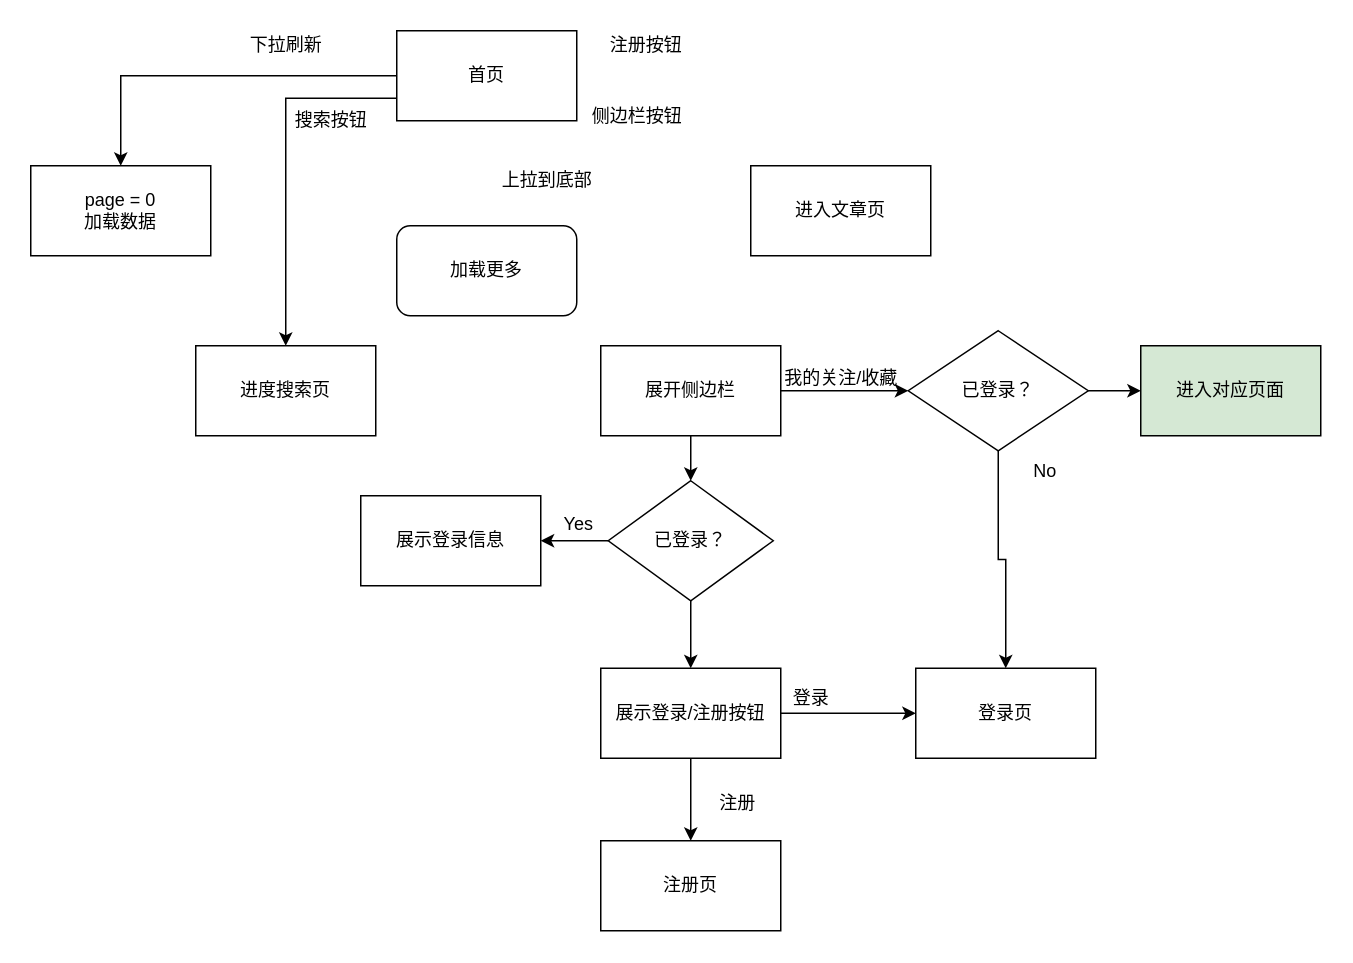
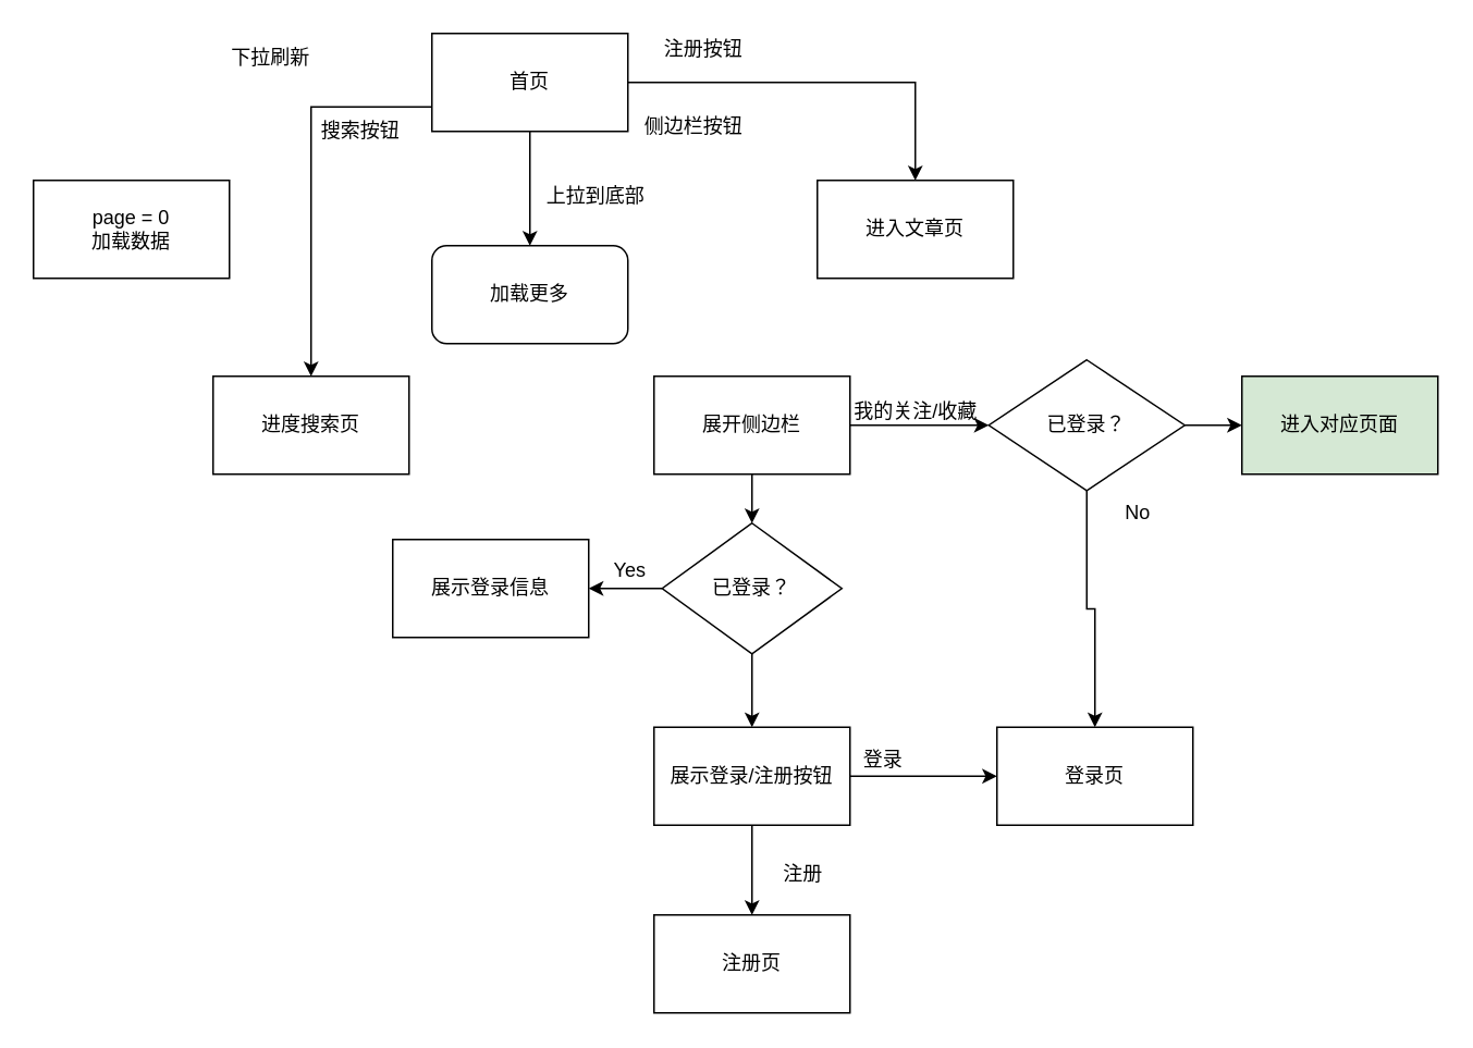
  <mxCell id="0" />
  <mxCell id="1" parent="0" />
- <mxCell id="3" value="" style="edgeStyle=orthogonalEdgeStyle;rounded=0;orthogonalLoop=1;jettySize=auto;html=1;" edge="1" parent="1" source="5" target="7"><mxGeometry relative="1" as="geometry" /></mxCell>
+ <mxCell id="2" value="" style="edgeStyle=orthogonalEdgeStyle;rounded=0;orthogonalLoop=1;jettySize=auto;html=1;" edge="1" parent="1" source="5" target="9"><mxGeometry relative="1" as="geometry" /></mxCell>
+ <mxCell id="4" value="" style="edgeStyle=orthogonalEdgeStyle;rounded=0;orthogonalLoop=1;jettySize=auto;html=1;" edge="1" parent="1" source="5" target="6"><mxGeometry relative="1" as="geometry" /></mxCell>
  <mxCell id="5" value="首页" style="rounded=0;whiteSpace=wrap;html=1;" vertex="1" parent="1"><mxGeometry x="264" y="20" width="120" height="60" as="geometry" /></mxCell>
  <mxCell id="6" value="进入文章页" style="rounded=0;whiteSpace=wrap;html=1;" vertex="1" parent="1"><mxGeometry x="500" y="110" width="120" height="60" as="geometry" /></mxCell>
  <mxCell id="7" value="page = 0&lt;br&gt;加载数据" style="rounded=0;whiteSpace=wrap;html=1;" vertex="1" parent="1"><mxGeometry y="110" width="120" height="60" as="geometry" x="20" /></mxCell>
  <mxCell id="8" style="edgeStyle=orthogonalEdgeStyle;rounded=0;orthogonalLoop=1;jettySize=auto;html=1;exitX=0;exitY=0.75;exitDx=0;exitDy=0;entryX=0.5;entryY=0;entryDx=0;entryDy=0;" edge="1" parent="1" source="5" target="14"><mxGeometry relative="1" as="geometry" /></mxCell>
  <mxCell id="9" value="加载更多" style="whiteSpace=wrap;html=1;rounded=1;" vertex="1" parent="1"><mxGeometry x="264" y="150" width="120" height="60" as="geometry" /></mxCell>
  <mxCell id="10" value="上拉到底部" style="text;html=1;align=center;verticalAlign=middle;resizable=0;points=[];autosize=1;" vertex="1" parent="1"><mxGeometry x="324" y="110" width="80" height="20" as="geometry" /></mxCell>
- <mxCell id="11" value="下拉刷新" style="text;html=1;align=center;verticalAlign=middle;resizable=0;points=[];autosize=1;" vertex="1" parent="1"><mxGeometry x="160" y="20" width="60" height="20" as="geometry" /></mxCell>
+ <mxCell id="11" value="下拉刷新" style="text;html=1;align=center;verticalAlign=middle;resizable=0;points=[];autosize=1;" vertex="1" parent="1"><mxGeometry x="135" y="25" width="60" height="20" as="geometry" /></mxCell>
  <mxCell id="12" value="注册按钮" style="text;html=1;align=center;verticalAlign=middle;resizable=0;points=[];autosize=1;" vertex="1" parent="1"><mxGeometry x="400" y="20" width="60" height="20" as="geometry" /></mxCell>
  <mxCell id="13" value="搜索按钮" style="text;html=1;align=center;verticalAlign=middle;resizable=0;points=[];autosize=1;" vertex="1" parent="1"><mxGeometry x="190" y="70" width="60" height="20" as="geometry" /></mxCell>
  <mxCell id="14" value="进度搜索页" style="rounded=0;whiteSpace=wrap;html=1;" vertex="1" parent="1"><mxGeometry x="130" y="230" width="120" height="60" as="geometry" /></mxCell>
  <mxCell id="15" value="" style="edgeStyle=orthogonalEdgeStyle;rounded=0;orthogonalLoop=1;jettySize=auto;html=1;" edge="1" parent="1" source="17" target="21"><mxGeometry relative="1" as="geometry" /></mxCell>
  <mxCell id="16" value="" style="edgeStyle=orthogonalEdgeStyle;rounded=0;orthogonalLoop=1;jettySize=auto;html=1;" edge="1" parent="1" source="17" target="33"><mxGeometry relative="1" as="geometry" /></mxCell>
  <mxCell id="17" value="展开侧边栏" style="rounded=0;whiteSpace=wrap;html=1;" vertex="1" parent="1"><mxGeometry x="400" y="230" width="120" height="60" as="geometry" /></mxCell>
  <mxCell id="18" value="侧边栏按钮" style="text;html=1;align=center;verticalAlign=middle;resizable=0;points=[];autosize=1;" vertex="1" parent="1"><mxGeometry x="384" y="67" width="80" height="20" as="geometry" /></mxCell>
  <mxCell id="19" value="" style="edgeStyle=orthogonalEdgeStyle;rounded=0;orthogonalLoop=1;jettySize=auto;html=1;" edge="1" parent="1" source="21" target="22"><mxGeometry relative="1" as="geometry" /></mxCell>
  <mxCell id="20" value="" style="edgeStyle=orthogonalEdgeStyle;rounded=0;orthogonalLoop=1;jettySize=auto;html=1;" edge="1" parent="1" source="21" target="26"><mxGeometry relative="1" as="geometry" /></mxCell>
  <mxCell id="21" value="已登录？" style="rhombus;whiteSpace=wrap;html=1;" vertex="1" parent="1"><mxGeometry x="405" y="320" width="110" height="80" as="geometry" /></mxCell>
  <mxCell id="22" value="展示登录信息" style="rounded=0;whiteSpace=wrap;html=1;" vertex="1" parent="1"><mxGeometry x="240" y="330" width="120" height="60" as="geometry" /></mxCell>
  <mxCell id="23" value="Yes" style="text;html=1;align=center;verticalAlign=middle;resizable=0;points=[];autosize=1;" vertex="1" parent="1"><mxGeometry x="370" y="339" width="30" height="20" as="geometry" /></mxCell>
  <mxCell id="24" value="" style="edgeStyle=orthogonalEdgeStyle;rounded=0;orthogonalLoop=1;jettySize=auto;html=1;" edge="1" parent="1" source="26" target="28"><mxGeometry relative="1" as="geometry" /></mxCell>
  <mxCell id="25" value="" style="edgeStyle=orthogonalEdgeStyle;rounded=0;orthogonalLoop=1;jettySize=auto;html=1;" edge="1" parent="1" source="26" target="27"><mxGeometry relative="1" as="geometry" /></mxCell>
  <mxCell id="26" value="展示登录/注册按钮" style="rounded=0;whiteSpace=wrap;html=1;" vertex="1" parent="1"><mxGeometry x="400" y="445" width="120" height="60" as="geometry" /></mxCell>
  <mxCell id="27" value="注册页" style="rounded=0;whiteSpace=wrap;html=1;" vertex="1" parent="1"><mxGeometry x="400" y="560" width="120" height="60" as="geometry" /></mxCell>
  <mxCell id="28" value="登录页" style="rounded=0;whiteSpace=wrap;html=1;" vertex="1" parent="1"><mxGeometry x="610" y="445" width="120" height="60" as="geometry" /></mxCell>
  <mxCell id="29" value="登录" style="text;html=1;align=center;verticalAlign=middle;resizable=0;points=[];autosize=1;" vertex="1" parent="1"><mxGeometry x="520" y="455" width="40" height="20" as="geometry" /></mxCell>
  <mxCell id="30" value="注册" style="text;html=1;align=center;verticalAlign=middle;resizable=0;points=[];autosize=1;" vertex="1" parent="1"><mxGeometry x="471" y="525" width="40" height="20" as="geometry" /></mxCell>
  <mxCell id="31" style="edgeStyle=orthogonalEdgeStyle;rounded=0;orthogonalLoop=1;jettySize=auto;html=1;entryX=0.5;entryY=0;entryDx=0;entryDy=0;" edge="1" parent="1" source="33" target="28"><mxGeometry relative="1" as="geometry" /></mxCell>
  <mxCell id="32" value="" style="edgeStyle=orthogonalEdgeStyle;rounded=0;orthogonalLoop=1;jettySize=auto;html=1;" edge="1" parent="1" source="33" target="36"><mxGeometry relative="1" as="geometry" /></mxCell>
  <mxCell id="33" value="&lt;span style=&quot;white-space: normal&quot;&gt;已登录？&lt;/span&gt;" style="rhombus;whiteSpace=wrap;html=1;" vertex="1" parent="1"><mxGeometry x="605" y="220" width="120" height="80" as="geometry" /></mxCell>
  <mxCell id="34" value="我的关注/收藏" style="text;html=1;align=center;verticalAlign=middle;resizable=0;points=[];autosize=1;" vertex="1" parent="1"><mxGeometry x="515" y="242" width="90" height="20" as="geometry" /></mxCell>
  <mxCell id="35" value="No" style="text;html=1;align=center;verticalAlign=middle;resizable=0;points=[];autosize=1;" vertex="1" parent="1"><mxGeometry x="681" y="304" width="30" height="20" as="geometry" /></mxCell>
  <mxCell id="36" value="进入对应页面" style="rounded=0;whiteSpace=wrap;html=1;fillColor=#d5e8d4;" vertex="1" parent="1"><mxGeometry x="760" y="230" width="120" height="60" as="geometry" /></mxCell>
